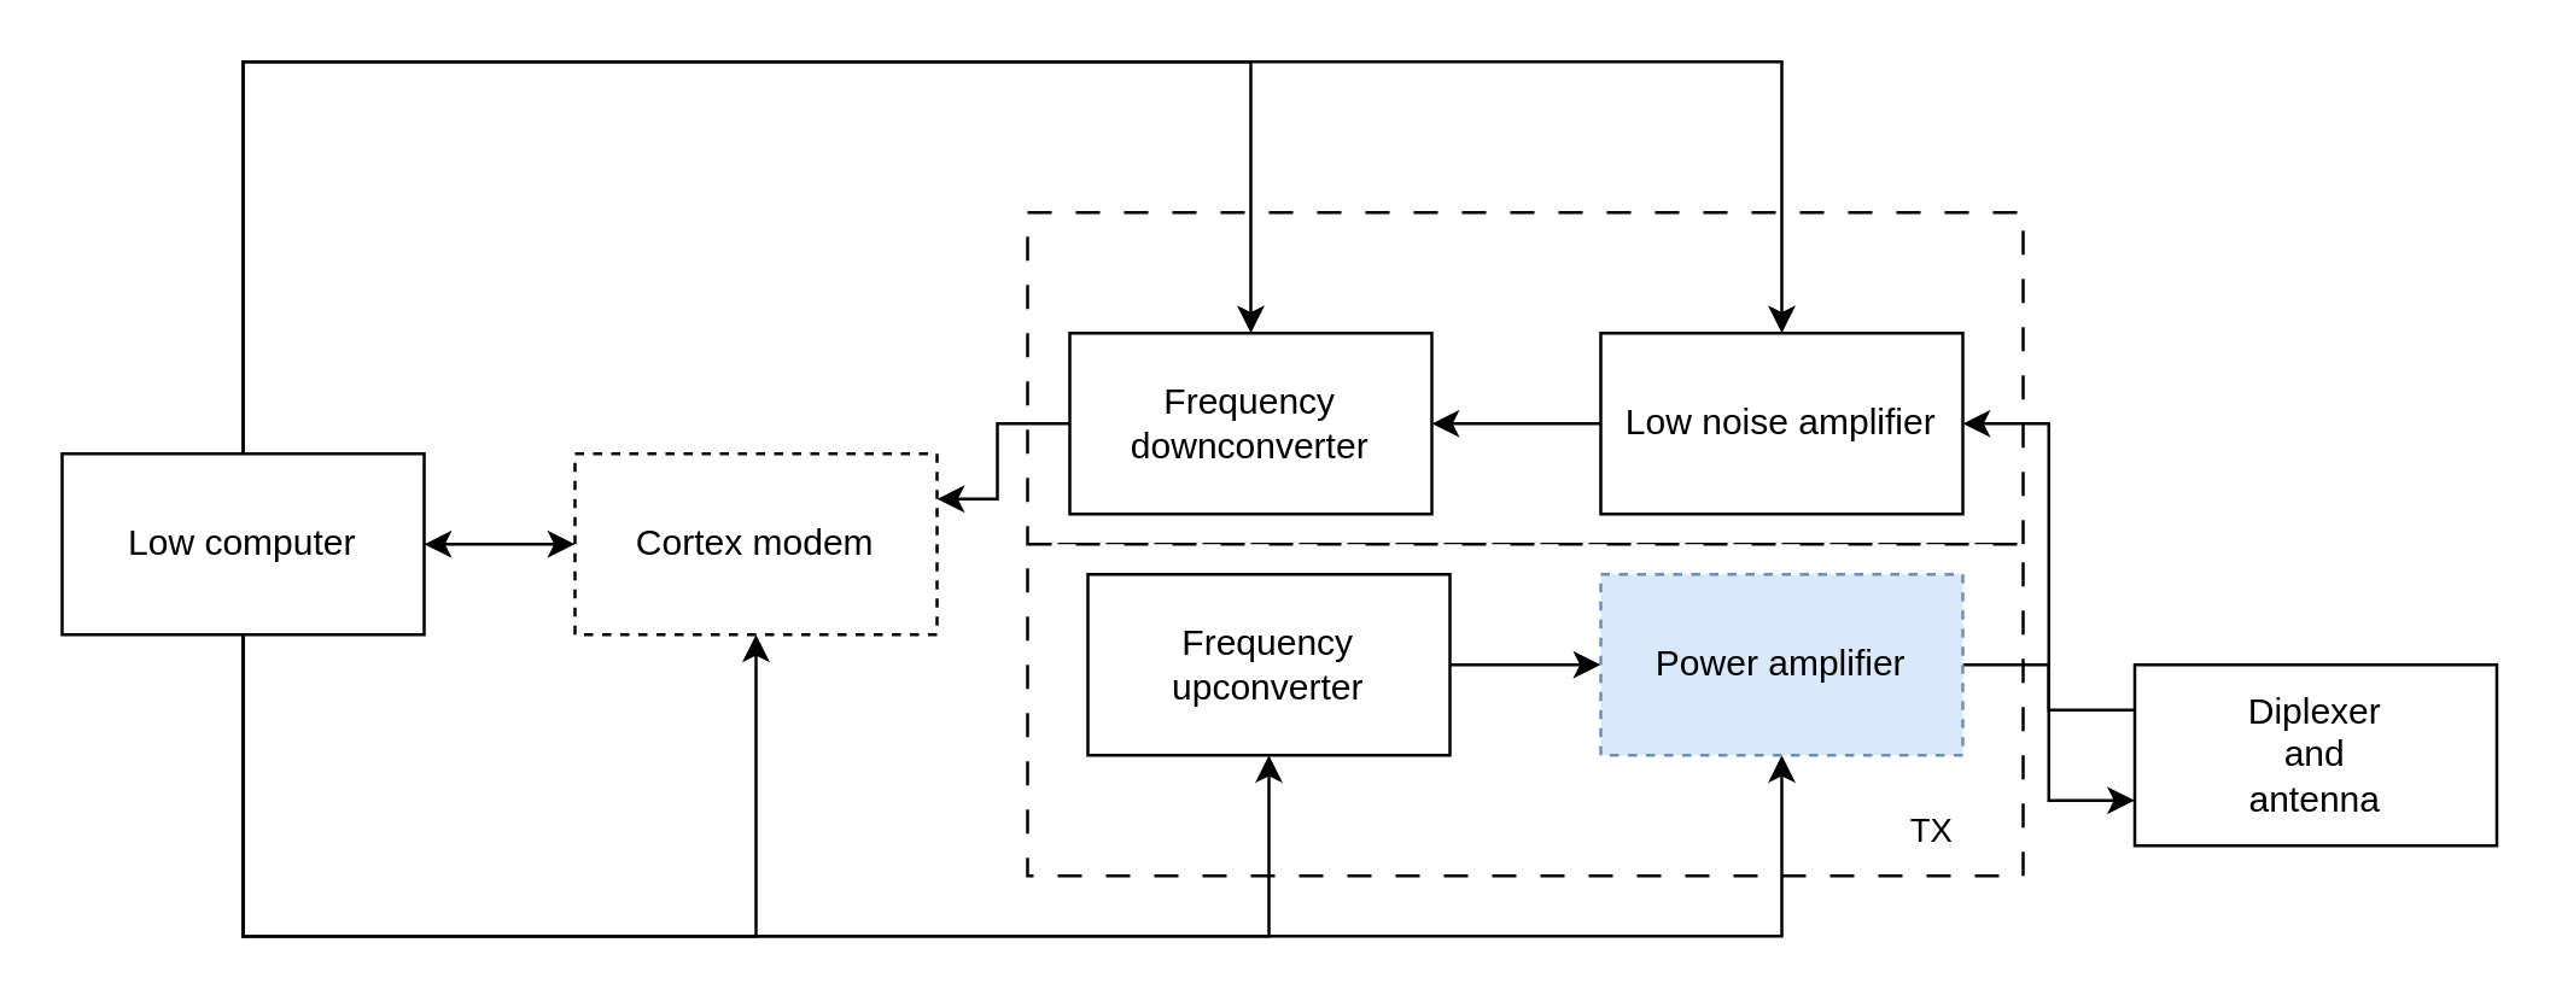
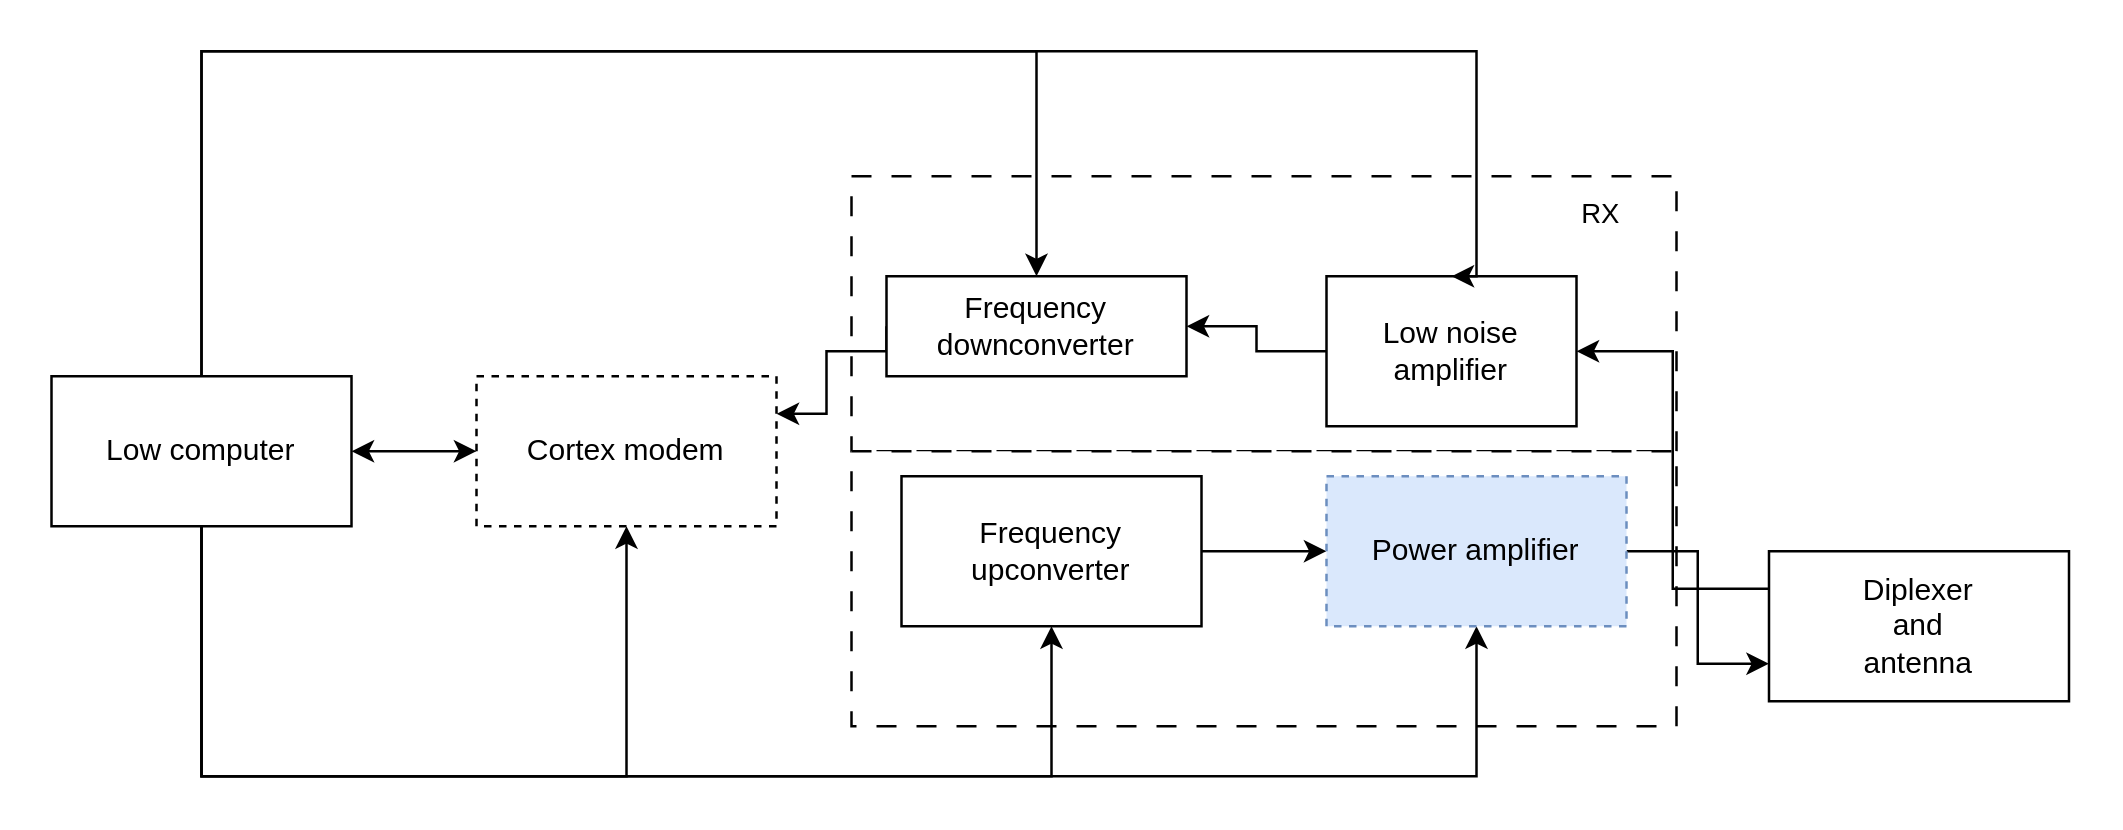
  <mxCell id="0" />
  <mxCell id="1" parent="0" />
  <mxCell id="2" value="" style="rounded=0;whiteSpace=wrap;html=1;fontFamily=Helvetica;fontSize=11;fontColor=default;labelBackgroundColor=default;dashed=1;dashPattern=8 8;strokeColor=default;" parent="1" vertex="1"><mxGeometry x="340" y="70" width="330" height="110" as="geometry" /></mxCell>
  <mxCell id="3" style="edgeStyle=orthogonalEdgeStyle;rounded=0;orthogonalLoop=1;jettySize=auto;html=1;exitX=1;exitY=0.5;exitDx=0;exitDy=0;entryX=0;entryY=0.5;entryDx=0;entryDy=0;startArrow=classic;startFill=1;" parent="1" source="9" target="10" edge="1"><mxGeometry relative="1" as="geometry" /></mxCell>
  <mxCell id="4" value="" style="rounded=0;whiteSpace=wrap;html=1;fontFamily=Helvetica;fontSize=11;fontColor=default;labelBackgroundColor=default;dashed=1;dashPattern=8 8;strokeColor=default;" parent="1" vertex="1"><mxGeometry x="340" y="180" width="330" height="110" as="geometry" /></mxCell>
  <mxCell id="5" style="edgeStyle=orthogonalEdgeStyle;shape=connector;rounded=0;orthogonalLoop=1;jettySize=auto;html=1;exitX=0.5;exitY=1;exitDx=0;exitDy=0;entryX=0.5;entryY=1;entryDx=0;entryDy=0;strokeColor=default;align=center;verticalAlign=middle;fontFamily=Helvetica;fontSize=11;fontColor=default;labelBackgroundColor=default;endArrow=classic;" parent="1" source="9" target="10" edge="1"><mxGeometry relative="1" as="geometry"><Array as="points"><mxPoint x="80" y="310" /><mxPoint x="250" y="310" /></Array></mxGeometry></mxCell>
  <mxCell id="6" style="edgeStyle=orthogonalEdgeStyle;shape=connector;rounded=0;orthogonalLoop=1;jettySize=auto;html=1;exitX=0.5;exitY=1;exitDx=0;exitDy=0;entryX=0.5;entryY=1;entryDx=0;entryDy=0;strokeColor=default;align=center;verticalAlign=middle;fontFamily=Helvetica;fontSize=11;fontColor=default;labelBackgroundColor=default;endArrow=classic;" parent="1" source="9" target="14" edge="1"><mxGeometry relative="1" as="geometry"><Array as="points"><mxPoint x="80" y="310" /><mxPoint x="420" y="310" /></Array></mxGeometry></mxCell>
  <mxCell id="7" style="edgeStyle=orthogonalEdgeStyle;shape=connector;rounded=0;orthogonalLoop=1;jettySize=auto;html=1;exitX=0.5;exitY=1;exitDx=0;exitDy=0;entryX=0.5;entryY=1;entryDx=0;entryDy=0;strokeColor=default;align=center;verticalAlign=middle;fontFamily=Helvetica;fontSize=11;fontColor=default;labelBackgroundColor=default;endArrow=classic;" parent="1" source="9" target="16" edge="1"><mxGeometry relative="1" as="geometry"><Array as="points"><mxPoint x="80" y="310" /><mxPoint x="590" y="310" /></Array></mxGeometry></mxCell>
  <mxCell id="8" style="edgeStyle=orthogonalEdgeStyle;shape=connector;rounded=0;orthogonalLoop=1;jettySize=auto;html=1;exitX=0.5;exitY=0;exitDx=0;exitDy=0;entryX=0.5;entryY=0;entryDx=0;entryDy=0;strokeColor=default;align=center;verticalAlign=middle;fontFamily=Helvetica;fontSize=11;fontColor=default;labelBackgroundColor=default;endArrow=classic;" parent="1" source="9" target="12" edge="1"><mxGeometry relative="1" as="geometry"><Array as="points"><mxPoint x="80" y="20" /><mxPoint x="414" y="20" /></Array></mxGeometry></mxCell>
  <mxCell id="9" value="Low computer" style="rounded=0;whiteSpace=wrap;html=1;" parent="1" vertex="1"><mxGeometry x="20" y="150" width="120" height="60" as="geometry" /></mxCell>
  <mxCell id="10" value="Cortex modem" style="rounded=0;whiteSpace=wrap;html=1;dashed=1;" parent="1" vertex="1"><mxGeometry x="190" y="150" width="120" height="60" as="geometry" /></mxCell>
  <mxCell id="11" style="edgeStyle=orthogonalEdgeStyle;rounded=0;orthogonalLoop=1;jettySize=auto;html=1;exitX=0;exitY=0.5;exitDx=0;exitDy=0;entryX=1;entryY=0.25;entryDx=0;entryDy=0;" parent="1" source="12" target="10" edge="1"><mxGeometry relative="1" as="geometry"><Array as="points"><mxPoint x="330" y="140" /><mxPoint x="330" y="165" /></Array></mxGeometry></mxCell>
- <mxCell id="12" value="Frequency&lt;div&gt;downconverter&lt;/div&gt;" style="rounded=0;whiteSpace=wrap;html=1;" parent="1" vertex="1"><mxGeometry x="354" y="110" width="120" height="60" as="geometry" /></mxCell>
+ <mxCell id="12" value="Frequency&lt;div&gt;downconverter&lt;/div&gt;" style="rounded=0;whiteSpace=wrap;html=1;" parent="1" vertex="1"><mxGeometry x="354" y="110" width="120" height="40" as="geometry" /></mxCell>
  <mxCell id="13" style="edgeStyle=orthogonalEdgeStyle;shape=connector;rounded=0;orthogonalLoop=1;jettySize=auto;html=1;exitX=1;exitY=0.5;exitDx=0;exitDy=0;entryX=0;entryY=0.5;entryDx=0;entryDy=0;strokeColor=default;align=center;verticalAlign=middle;fontFamily=Helvetica;fontSize=11;fontColor=default;labelBackgroundColor=default;endArrow=classic;" parent="1" source="14" target="16" edge="1"><mxGeometry relative="1" as="geometry" /></mxCell>
  <mxCell id="14" value="Frequency&lt;div&gt;upconverter&lt;/div&gt;" style="rounded=0;whiteSpace=wrap;html=1;" parent="1" vertex="1"><mxGeometry x="360" y="190" width="120" height="60" as="geometry" /></mxCell>
  <mxCell id="15" style="edgeStyle=orthogonalEdgeStyle;shape=connector;rounded=0;orthogonalLoop=1;jettySize=auto;html=1;exitX=1;exitY=0.5;exitDx=0;exitDy=0;entryX=0;entryY=0.75;entryDx=0;entryDy=0;strokeColor=default;align=center;verticalAlign=middle;fontFamily=Helvetica;fontSize=11;fontColor=default;labelBackgroundColor=default;endArrow=classic;" parent="1" source="16" target="18" edge="1"><mxGeometry relative="1" as="geometry" /></mxCell>
  <mxCell id="16" value="Power amplifier" style="rounded=0;whiteSpace=wrap;html=1;fillColor=#dae8fc;strokeColor=#6c8ebf;dashed=1;" parent="1" vertex="1"><mxGeometry x="530" y="190" width="120" height="60" as="geometry" /></mxCell>
  <mxCell id="17" style="edgeStyle=orthogonalEdgeStyle;shape=connector;rounded=0;orthogonalLoop=1;jettySize=auto;html=1;exitX=0;exitY=0.25;exitDx=0;exitDy=0;entryX=1;entryY=0.5;entryDx=0;entryDy=0;strokeColor=default;align=center;verticalAlign=middle;fontFamily=Helvetica;fontSize=11;fontColor=default;labelBackgroundColor=default;endArrow=classic;" parent="1" source="18" target="20" edge="1"><mxGeometry relative="1" as="geometry" /></mxCell>
  <mxCell id="18" value="Diplexer&lt;div&gt;and&lt;/div&gt;&lt;div&gt;antenna&lt;/div&gt;" style="rounded=0;whiteSpace=wrap;html=1;" parent="1" vertex="1"><mxGeometry x="707" y="220" width="120" height="60" as="geometry" /></mxCell>
  <mxCell id="19" style="edgeStyle=orthogonalEdgeStyle;shape=connector;rounded=0;orthogonalLoop=1;jettySize=auto;html=1;exitX=0;exitY=0.5;exitDx=0;exitDy=0;entryX=1;entryY=0.5;entryDx=0;entryDy=0;strokeColor=default;align=center;verticalAlign=middle;fontFamily=Helvetica;fontSize=11;fontColor=default;labelBackgroundColor=default;endArrow=classic;" parent="1" source="20" target="12" edge="1"><mxGeometry relative="1" as="geometry" /></mxCell>
- <mxCell id="20" value="Low noise amplifier" style="rounded=0;whiteSpace=wrap;html=1;" parent="1" vertex="1"><mxGeometry x="530" y="110" width="120" height="60" as="geometry" /></mxCell>
+ <mxCell id="20" value="Low noise amplifier" style="rounded=0;whiteSpace=wrap;html=1;" parent="1" vertex="1"><mxGeometry x="530" y="110" width="100" height="60" as="geometry" /></mxCell>
  <mxCell id="21" style="edgeStyle=orthogonalEdgeStyle;shape=connector;rounded=0;orthogonalLoop=1;jettySize=auto;html=1;exitX=0.5;exitY=0;exitDx=0;exitDy=0;entryX=0.5;entryY=0;entryDx=0;entryDy=0;strokeColor=default;align=center;verticalAlign=middle;fontFamily=Helvetica;fontSize=11;fontColor=default;labelBackgroundColor=default;endArrow=classic;" parent="1" source="9" target="20" edge="1"><mxGeometry relative="1" as="geometry"><Array as="points"><mxPoint x="80" y="20" /><mxPoint x="590" y="20" /></Array></mxGeometry></mxCell>
- <mxCell id="23" value="TX" style="text;html=1;align=center;verticalAlign=middle;whiteSpace=wrap;rounded=0;fontFamily=Helvetica;fontSize=11;fontColor=default;labelBackgroundColor=default;" parent="1" vertex="1"><mxGeometry x="610" y="260" width="60" height="30" as="geometry" /></mxCell>
+ <mxCell id="22" value="RX" style="text;html=1;align=center;verticalAlign=middle;whiteSpace=wrap;rounded=0;fontFamily=Helvetica;fontSize=11;fontColor=default;labelBackgroundColor=default;" parent="1" vertex="1"><mxGeometry x="610" y="70" width="60" height="30" as="geometry" /></mxCell>
